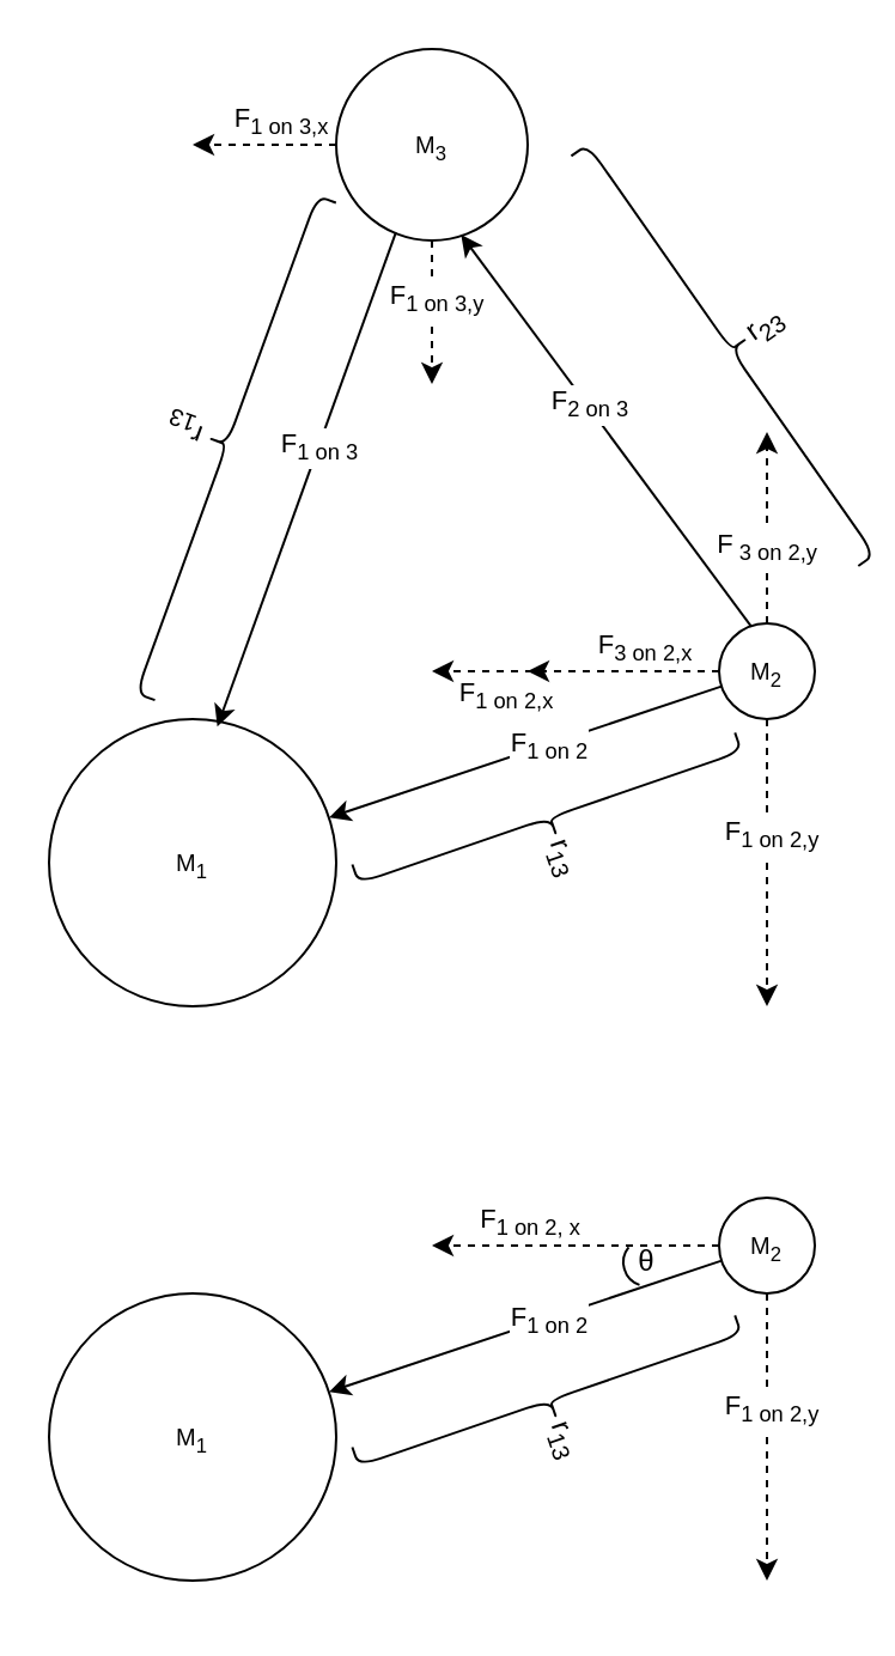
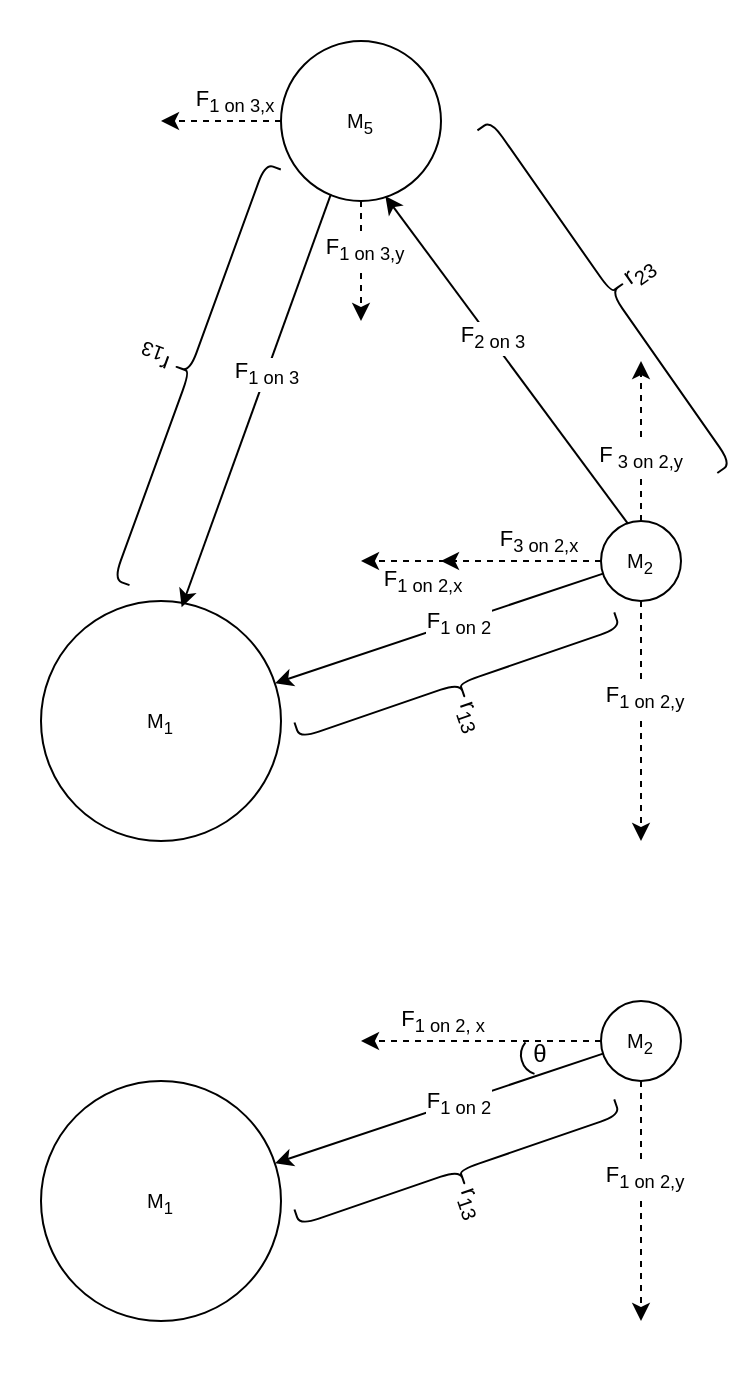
  <mxCell id="0" />
  <mxCell id="1" parent="0" />
  <mxCell id="2" value="&lt;span style=&quot;font-size: 10px;&quot;&gt;M&lt;sub&gt;1&lt;/sub&gt;&lt;/span&gt;" style="ellipse;whiteSpace=wrap;html=1;aspect=fixed;" vertex="1" parent="1"><mxGeometry x="20" y="300" width="120" height="120" as="geometry" /></mxCell>
  <mxCell id="3" value="&lt;span style=&quot;font-size: 10px;&quot;&gt;M&lt;sub&gt;2&lt;/sub&gt;&lt;/span&gt;" style="ellipse;whiteSpace=wrap;html=1;aspect=fixed;" vertex="1" parent="1"><mxGeometry x="300" y="260" width="40" height="40" as="geometry" /></mxCell>
- <mxCell id="4" value="&lt;span style=&quot;font-size: 10px;&quot;&gt;M&lt;sub&gt;3&lt;/sub&gt;&lt;/span&gt;" style="ellipse;whiteSpace=wrap;html=1;aspect=fixed;" vertex="1" parent="1"><mxGeometry x="140" y="20" width="80" height="80" as="geometry" /></mxCell>
+ <mxCell id="4" value="&lt;span style=&quot;font-size: 10px;&quot;&gt;M&lt;sub&gt;5&lt;/sub&gt;&lt;/span&gt;" style="ellipse;whiteSpace=wrap;html=1;aspect=fixed;" vertex="1" parent="1"><mxGeometry x="140" y="20" width="80" height="80" as="geometry" /></mxCell>
  <mxCell id="5" value="" style="endArrow=none;startArrow=classic;html=1;rounded=0;endFill=0;" edge="1" parent="1" source="2" target="3"><mxGeometry width="50" height="50" relative="1" as="geometry"><mxPoint x="100" y="300" as="sourcePoint" /><mxPoint x="150" y="250" as="targetPoint" /></mxGeometry></mxCell>
  <mxCell id="6" value="F&lt;sub&gt;1 on 2&lt;/sub&gt;" style="edgeLabel;html=1;align=center;verticalAlign=middle;resizable=0;points=[];" vertex="1" connectable="0" parent="5"><mxGeometry x="0.115" y="-1" relative="1" as="geometry"><mxPoint as="offset" /></mxGeometry></mxCell>
  <mxCell id="7" value="" style="endArrow=classic;startArrow=none;html=1;rounded=0;entryX=0.652;entryY=0.969;entryDx=0;entryDy=0;entryPerimeter=0;exitX=0.336;exitY=0.033;exitDx=0;exitDy=0;exitPerimeter=0;startFill=0;" edge="1" parent="1" source="3" target="4"><mxGeometry width="50" height="50" relative="1" as="geometry"><mxPoint x="100" y="210" as="sourcePoint" /><mxPoint x="150" y="160" as="targetPoint" /></mxGeometry></mxCell>
  <mxCell id="8" value="F&lt;sub&gt;2 on 3&lt;/sub&gt;" style="edgeLabel;html=1;align=center;verticalAlign=middle;resizable=0;points=[];" vertex="1" connectable="0" parent="7"><mxGeometry x="0.131" relative="1" as="geometry"><mxPoint as="offset" /></mxGeometry></mxCell>
  <mxCell id="9" value="" style="endArrow=none;startArrow=classic;html=1;rounded=0;entryX=0.312;entryY=0.957;entryDx=0;entryDy=0;entryPerimeter=0;exitX=0.586;exitY=0.026;exitDx=0;exitDy=0;exitPerimeter=0;endFill=0;" edge="1" parent="1" source="2" target="4"><mxGeometry width="50" height="50" relative="1" as="geometry"><mxPoint x="243" y="271" as="sourcePoint" /><mxPoint x="202" y="148" as="targetPoint" /></mxGeometry></mxCell>
  <mxCell id="10" value="F&lt;sub&gt;1 on 3&lt;/sub&gt;" style="edgeLabel;html=1;align=center;verticalAlign=middle;resizable=0;points=[];" vertex="1" connectable="0" parent="9"><mxGeometry x="0.131" relative="1" as="geometry"><mxPoint as="offset" /></mxGeometry></mxCell>
  <mxCell id="11" value="" style="endArrow=classic;html=1;rounded=0;exitX=0.5;exitY=1;exitDx=0;exitDy=0;dashed=1;" edge="1" parent="1" source="3"><mxGeometry width="50" height="50" relative="1" as="geometry"><mxPoint x="260" y="280" as="sourcePoint" /><mxPoint x="320" y="420" as="targetPoint" /><Array as="points"><mxPoint x="320" y="350" /></Array></mxGeometry></mxCell>
  <mxCell id="12" value="F&lt;sub&gt;1 on 2,y&lt;/sub&gt;" style="edgeLabel;html=1;align=center;verticalAlign=middle;resizable=0;points=[];" vertex="1" connectable="0" parent="11"><mxGeometry x="-0.2" y="1" relative="1" as="geometry"><mxPoint as="offset" /></mxGeometry></mxCell>
  <mxCell id="13" value="" style="endArrow=classic;html=1;rounded=0;exitX=0;exitY=0.5;exitDx=0;exitDy=0;dashed=1;" edge="1" parent="1" source="3"><mxGeometry width="50" height="50" relative="1" as="geometry"><mxPoint x="260" y="250" as="sourcePoint" /><mxPoint x="180" y="280" as="targetPoint" /><Array as="points" /></mxGeometry></mxCell>
  <mxCell id="14" value="F&lt;sub&gt;1 on 2,x&lt;/sub&gt;" style="edgeLabel;html=1;align=center;verticalAlign=middle;resizable=0;points=[];" vertex="1" connectable="0" parent="13"><mxGeometry x="-0.2" y="1" relative="1" as="geometry"><mxPoint x="-42" y="9" as="offset" /></mxGeometry></mxCell>
  <mxCell id="15" value="" style="endArrow=classic;html=1;rounded=0;exitX=0.5;exitY=0;exitDx=0;exitDy=0;dashed=1;" edge="1" parent="1" source="3"><mxGeometry width="50" height="50" relative="1" as="geometry"><mxPoint x="330" y="310" as="sourcePoint" /><mxPoint x="320" y="180" as="targetPoint" /><Array as="points" /></mxGeometry></mxCell>
  <mxCell id="16" value="F&lt;sub&gt;&amp;nbsp;3 on 2,y&lt;/sub&gt;" style="edgeLabel;html=1;align=center;verticalAlign=middle;resizable=0;points=[];" vertex="1" connectable="0" parent="15"><mxGeometry x="-0.2" y="1" relative="1" as="geometry"><mxPoint as="offset" /></mxGeometry></mxCell>
  <mxCell id="17" value="" style="endArrow=classic;html=1;rounded=0;exitX=0;exitY=0.5;exitDx=0;exitDy=0;dashed=1;" edge="1" parent="1" source="3"><mxGeometry width="50" height="50" relative="1" as="geometry"><mxPoint x="310" y="290" as="sourcePoint" /><mxPoint x="220" y="280" as="targetPoint" /><Array as="points" /></mxGeometry></mxCell>
  <mxCell id="18" value="F&lt;sub&gt;3 on 2,x&lt;/sub&gt;" style="edgeLabel;html=1;align=center;verticalAlign=middle;resizable=0;points=[];" vertex="1" connectable="0" parent="17"><mxGeometry x="-0.2" y="1" relative="1" as="geometry"><mxPoint y="-11" as="offset" /></mxGeometry></mxCell>
  <mxCell id="19" value="" style="endArrow=classic;html=1;rounded=0;exitX=0.5;exitY=1;exitDx=0;exitDy=0;dashed=1;" edge="1" parent="1" source="4"><mxGeometry width="50" height="50" relative="1" as="geometry"><mxPoint x="330" y="310" as="sourcePoint" /><mxPoint x="180" y="160" as="targetPoint" /><Array as="points" /></mxGeometry></mxCell>
  <mxCell id="20" value="F&lt;sub&gt;1 on 3,y&lt;/sub&gt;" style="edgeLabel;html=1;align=center;verticalAlign=middle;resizable=0;points=[];" vertex="1" connectable="0" parent="19"><mxGeometry x="-0.2" y="1" relative="1" as="geometry"><mxPoint as="offset" /></mxGeometry></mxCell>
  <mxCell id="21" value="" style="endArrow=classic;html=1;rounded=0;exitX=0;exitY=0.5;exitDx=0;exitDy=0;dashed=1;" edge="1" parent="1" source="4"><mxGeometry width="50" height="50" relative="1" as="geometry"><mxPoint x="125" y="59.63" as="sourcePoint" /><mxPoint x="80" y="60" as="targetPoint" /><Array as="points" /></mxGeometry></mxCell>
  <mxCell id="22" value="F&lt;sub&gt;1 on 3,x&lt;/sub&gt;" style="edgeLabel;html=1;align=center;verticalAlign=middle;resizable=0;points=[];" vertex="1" connectable="0" parent="21"><mxGeometry x="-0.2" y="1" relative="1" as="geometry"><mxPoint y="-11" as="offset" /></mxGeometry></mxCell>
  <mxCell id="23" value="&lt;span style=&quot;font-size: 10px;&quot;&gt;M&lt;sub&gt;1&lt;/sub&gt;&lt;/span&gt;" style="ellipse;whiteSpace=wrap;html=1;aspect=fixed;" vertex="1" parent="1"><mxGeometry x="20" y="540" width="120" height="120" as="geometry" /></mxCell>
  <mxCell id="24" value="&lt;span style=&quot;font-size: 10px;&quot;&gt;M&lt;sub&gt;2&lt;/sub&gt;&lt;/span&gt;" style="ellipse;whiteSpace=wrap;html=1;aspect=fixed;" vertex="1" parent="1"><mxGeometry x="300" y="500" width="40" height="40" as="geometry" /></mxCell>
  <mxCell id="25" value="" style="endArrow=none;startArrow=classic;html=1;rounded=0;endFill=0;" edge="1" source="23" target="24" parent="1"><mxGeometry width="50" height="50" relative="1" as="geometry"><mxPoint x="100" y="540" as="sourcePoint" /><mxPoint x="150" y="490" as="targetPoint" /></mxGeometry></mxCell>
  <mxCell id="26" value="F&lt;sub&gt;1 on 2&lt;/sub&gt;" style="edgeLabel;html=1;align=center;verticalAlign=middle;resizable=0;points=[];" vertex="1" connectable="0" parent="25"><mxGeometry x="0.115" y="-1" relative="1" as="geometry"><mxPoint as="offset" /></mxGeometry></mxCell>
  <mxCell id="27" value="" style="endArrow=classic;html=1;rounded=0;exitX=0;exitY=0.5;exitDx=0;exitDy=0;dashed=1;" edge="1" source="24" parent="1"><mxGeometry width="50" height="50" relative="1" as="geometry"><mxPoint x="310" y="530" as="sourcePoint" /><mxPoint x="180" y="520" as="targetPoint" /><Array as="points"><mxPoint x="280" y="520" /></Array></mxGeometry></mxCell>
  <mxCell id="28" value="F&lt;sub&gt;1 on 2, x&lt;/sub&gt;" style="edgeLabel;html=1;align=center;verticalAlign=middle;resizable=0;points=[];" vertex="1" connectable="0" parent="27"><mxGeometry x="-0.103" relative="1" as="geometry"><mxPoint x="-26" y="-10" as="offset" /></mxGeometry></mxCell>
  <mxCell id="29" value="" style="endArrow=classic;html=1;rounded=0;exitX=0.5;exitY=1;exitDx=0;exitDy=0;dashed=1;" edge="1" source="24" parent="1"><mxGeometry width="50" height="50" relative="1" as="geometry"><mxPoint x="260" y="520" as="sourcePoint" /><mxPoint x="320" y="660" as="targetPoint" /><Array as="points"><mxPoint x="320" y="590" /></Array></mxGeometry></mxCell>
  <mxCell id="30" value="F&lt;sub&gt;1 on 2,y&lt;/sub&gt;" style="edgeLabel;html=1;align=center;verticalAlign=middle;resizable=0;points=[];" vertex="1" connectable="0" parent="29"><mxGeometry x="-0.2" y="1" relative="1" as="geometry"><mxPoint as="offset" /></mxGeometry></mxCell>
  <mxCell id="31" value="" style="verticalLabelPosition=bottom;verticalAlign=top;html=1;shape=mxgraph.basic.arc;startAngle=0.789;endAngle=0.094;rotation=-85;" vertex="1" parent="1"><mxGeometry x="260" y="517" width="20" height="20" as="geometry" /></mxCell>
  <mxCell id="32" value="θ" style="text;html=1;strokeColor=none;fillColor=none;align=center;verticalAlign=middle;whiteSpace=wrap;rounded=0;" vertex="1" parent="1"><mxGeometry x="260" y="524.5" width="20" height="5" as="geometry" /></mxCell>
  <mxCell id="33" value="r&lt;sub&gt;13&lt;/sub&gt;" style="shape=curlyBracket;whiteSpace=wrap;html=1;rounded=1;flipH=1;labelPosition=right;verticalLabelPosition=middle;align=left;verticalAlign=middle;size=0.5;rotation=-160;flipV=1;" vertex="1" parent="1"><mxGeometry x="86" y="74.73" width="16.58" height="221.18" as="geometry" /></mxCell>
  <mxCell id="34" value="r&lt;sub&gt;23&lt;/sub&gt;" style="shape=curlyBracket;whiteSpace=wrap;html=1;rounded=1;flipH=1;labelPosition=right;verticalLabelPosition=middle;align=left;verticalAlign=middle;size=0.5;rotation=-35;flipV=1;" vertex="1" parent="1"><mxGeometry x="296.7" y="41.04" width="16.58" height="209.11" as="geometry" /></mxCell>
  <mxCell id="35" value="r&lt;sub&gt;13&lt;/sub&gt;" style="shape=curlyBracket;whiteSpace=wrap;html=1;rounded=1;flipH=1;labelPosition=right;verticalLabelPosition=middle;align=left;verticalAlign=middle;size=0.5;rotation=71;flipV=1;" vertex="1" parent="1"><mxGeometry x="221.09" y="256.51" width="16.58" height="169.11" as="geometry" /></mxCell>
  <mxCell id="36" value="r&lt;sub&gt;13&lt;/sub&gt;" style="shape=curlyBracket;whiteSpace=wrap;html=1;rounded=1;flipH=1;labelPosition=right;verticalLabelPosition=middle;align=left;verticalAlign=middle;size=0.5;rotation=71;flipV=1;" vertex="1" parent="1"><mxGeometry x="221.09" y="500" width="16.58" height="169.11" as="geometry" /></mxCell>
